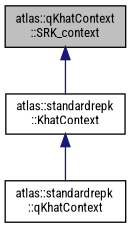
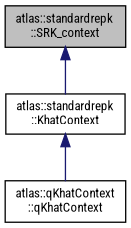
  digraph {
    fontname="Roboto Condensed"
    node [color=black fillcolor=white fontname="Roboto Condensed" fontsize=10 shape=record style=filled]
    edge [color=midnightblue dir=back fontname="Roboto Condensed" fontsize=10 labelfontname=Helvetica labelfontsize=10 style=solid]
-   n1 [fillcolor=grey75 fontcolor=black height=0.2 label="atlas::qKhatContext\l::SRK_context" width=0.4]
+   n1 [fillcolor=grey75 fontcolor=black height=0.2 label="atlas::standardrepk\l::SRK_context" width=0.4]
    n2 [height=0.2 label="atlas::standardrepk\l::KhatContext" width=0.4]
-   n3 [height=0.2 label="atlas::standardrepk\l::qKhatContext" width=0.4]
+   n3 [height=0.2 label="atlas::qKhatContext\l::qKhatContext" width=0.4]
    n1 -> n2
    n2 -> n3
  }
